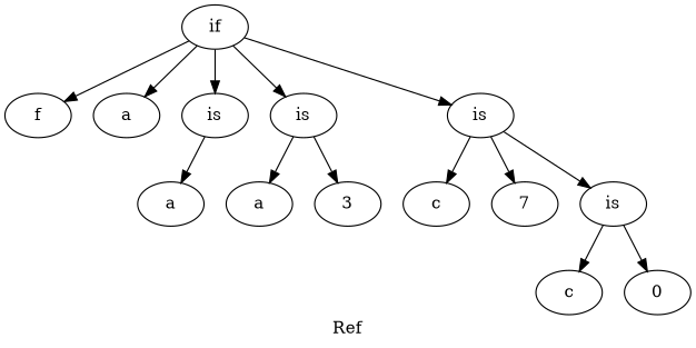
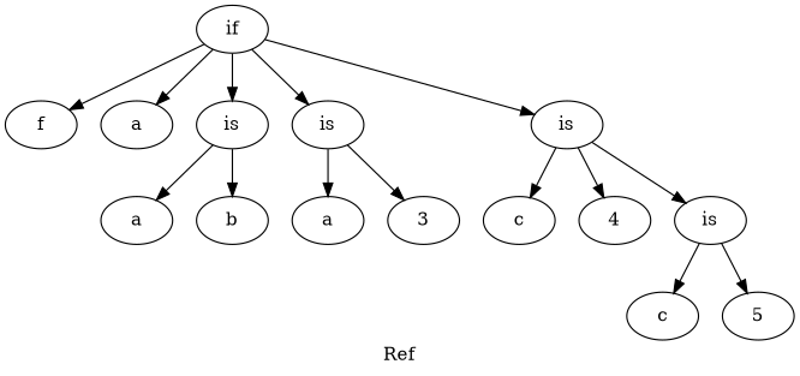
  digraph {
    label=Ref
    n1 [label=f]
    n2 [label=if]
    n3 [label=a]
    n4 [label=is]
    n5 [label=is]
    n6 [label=is]
    n7 [label=a]
+   n8 [label=b]
    n9 [label=a]
    n10 [label=3]
    n11 [label=c]
-   n12 [label=7]
+   n12 [label=4]
    n13 [label=is]
    n14 [label=c]
-   n15 [label=0]
+   n15 [label=5]
    n2 -> n1
    n2 -> n3
    n2 -> n4
    n2 -> n5
    n2 -> n6
    n4 -> n7
+   n4 -> n8
    n5 -> n9
    n5 -> n10
    n6 -> n11
    n6 -> n12
    n6 -> n13
    n13 -> n14
    n13 -> n15
  }
